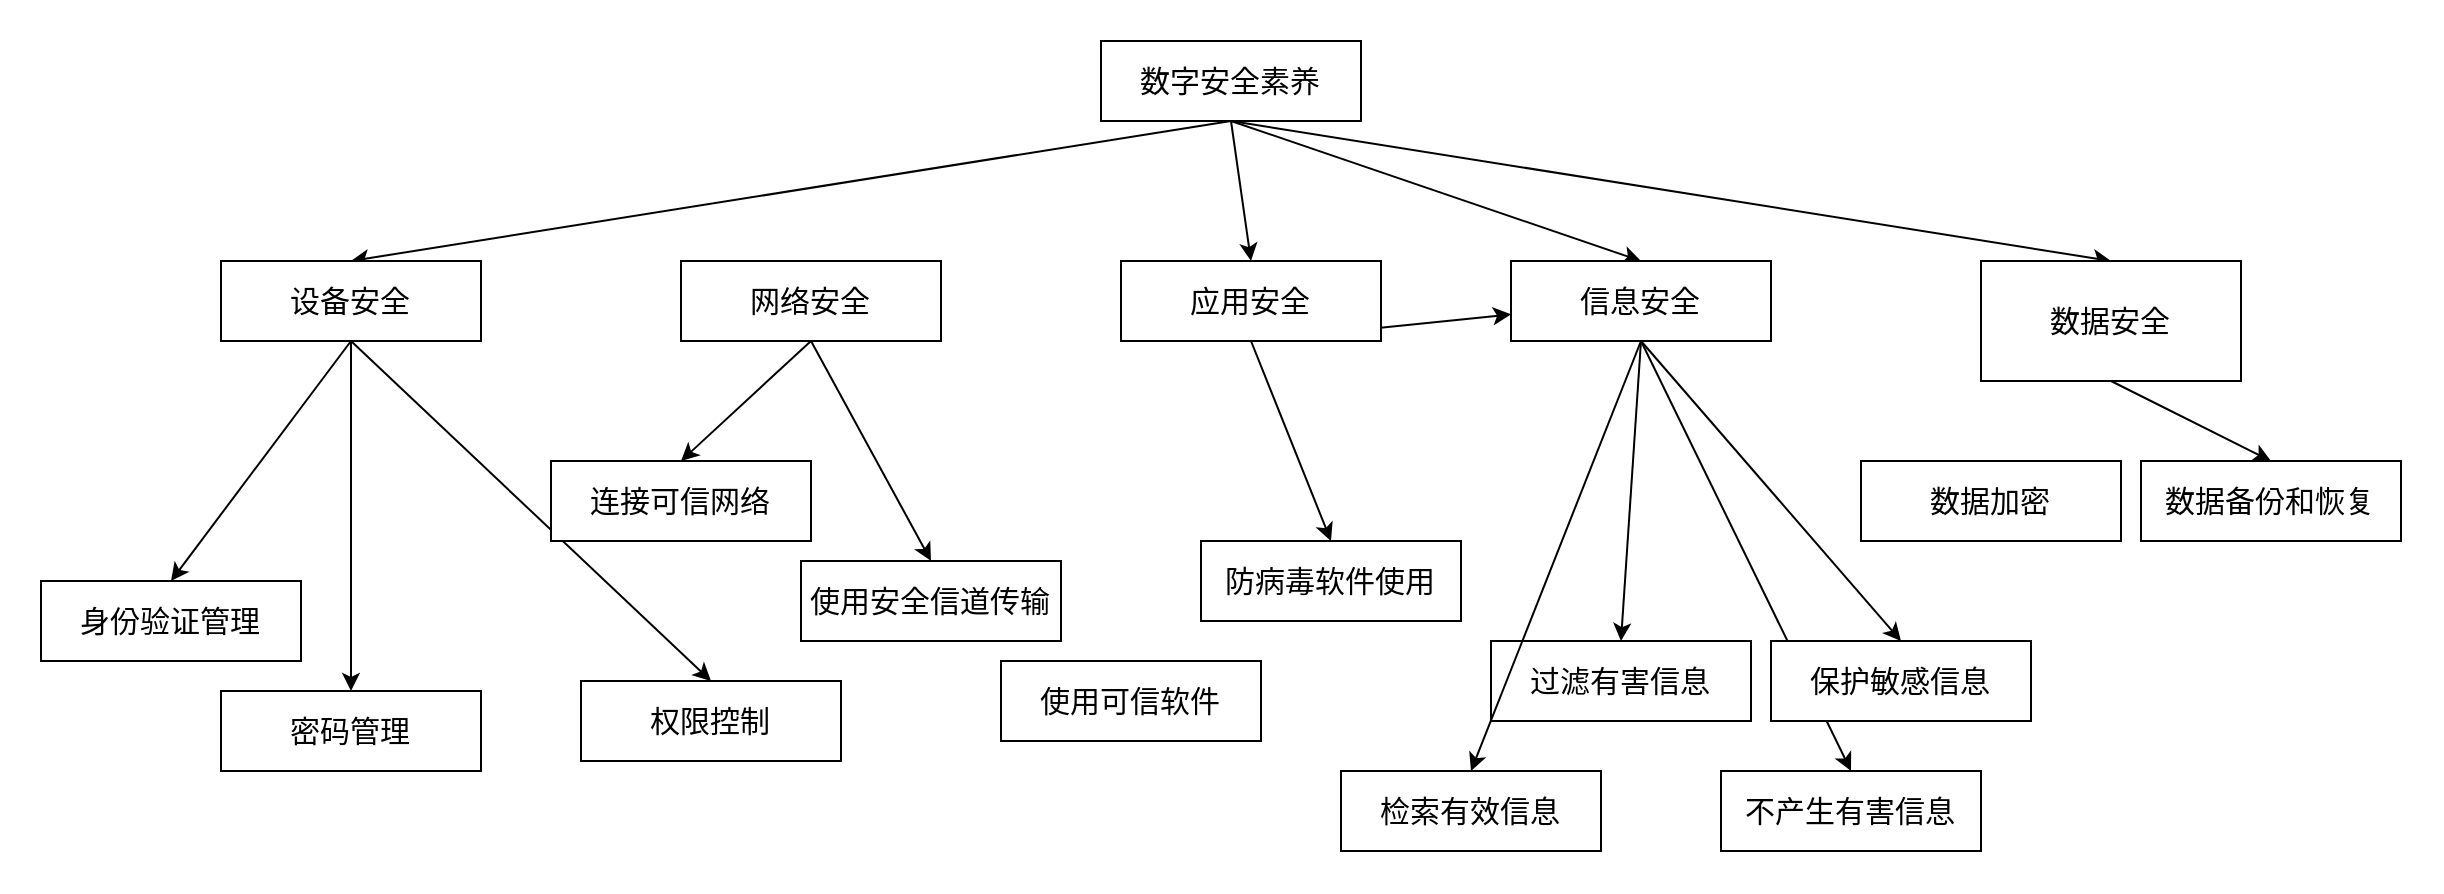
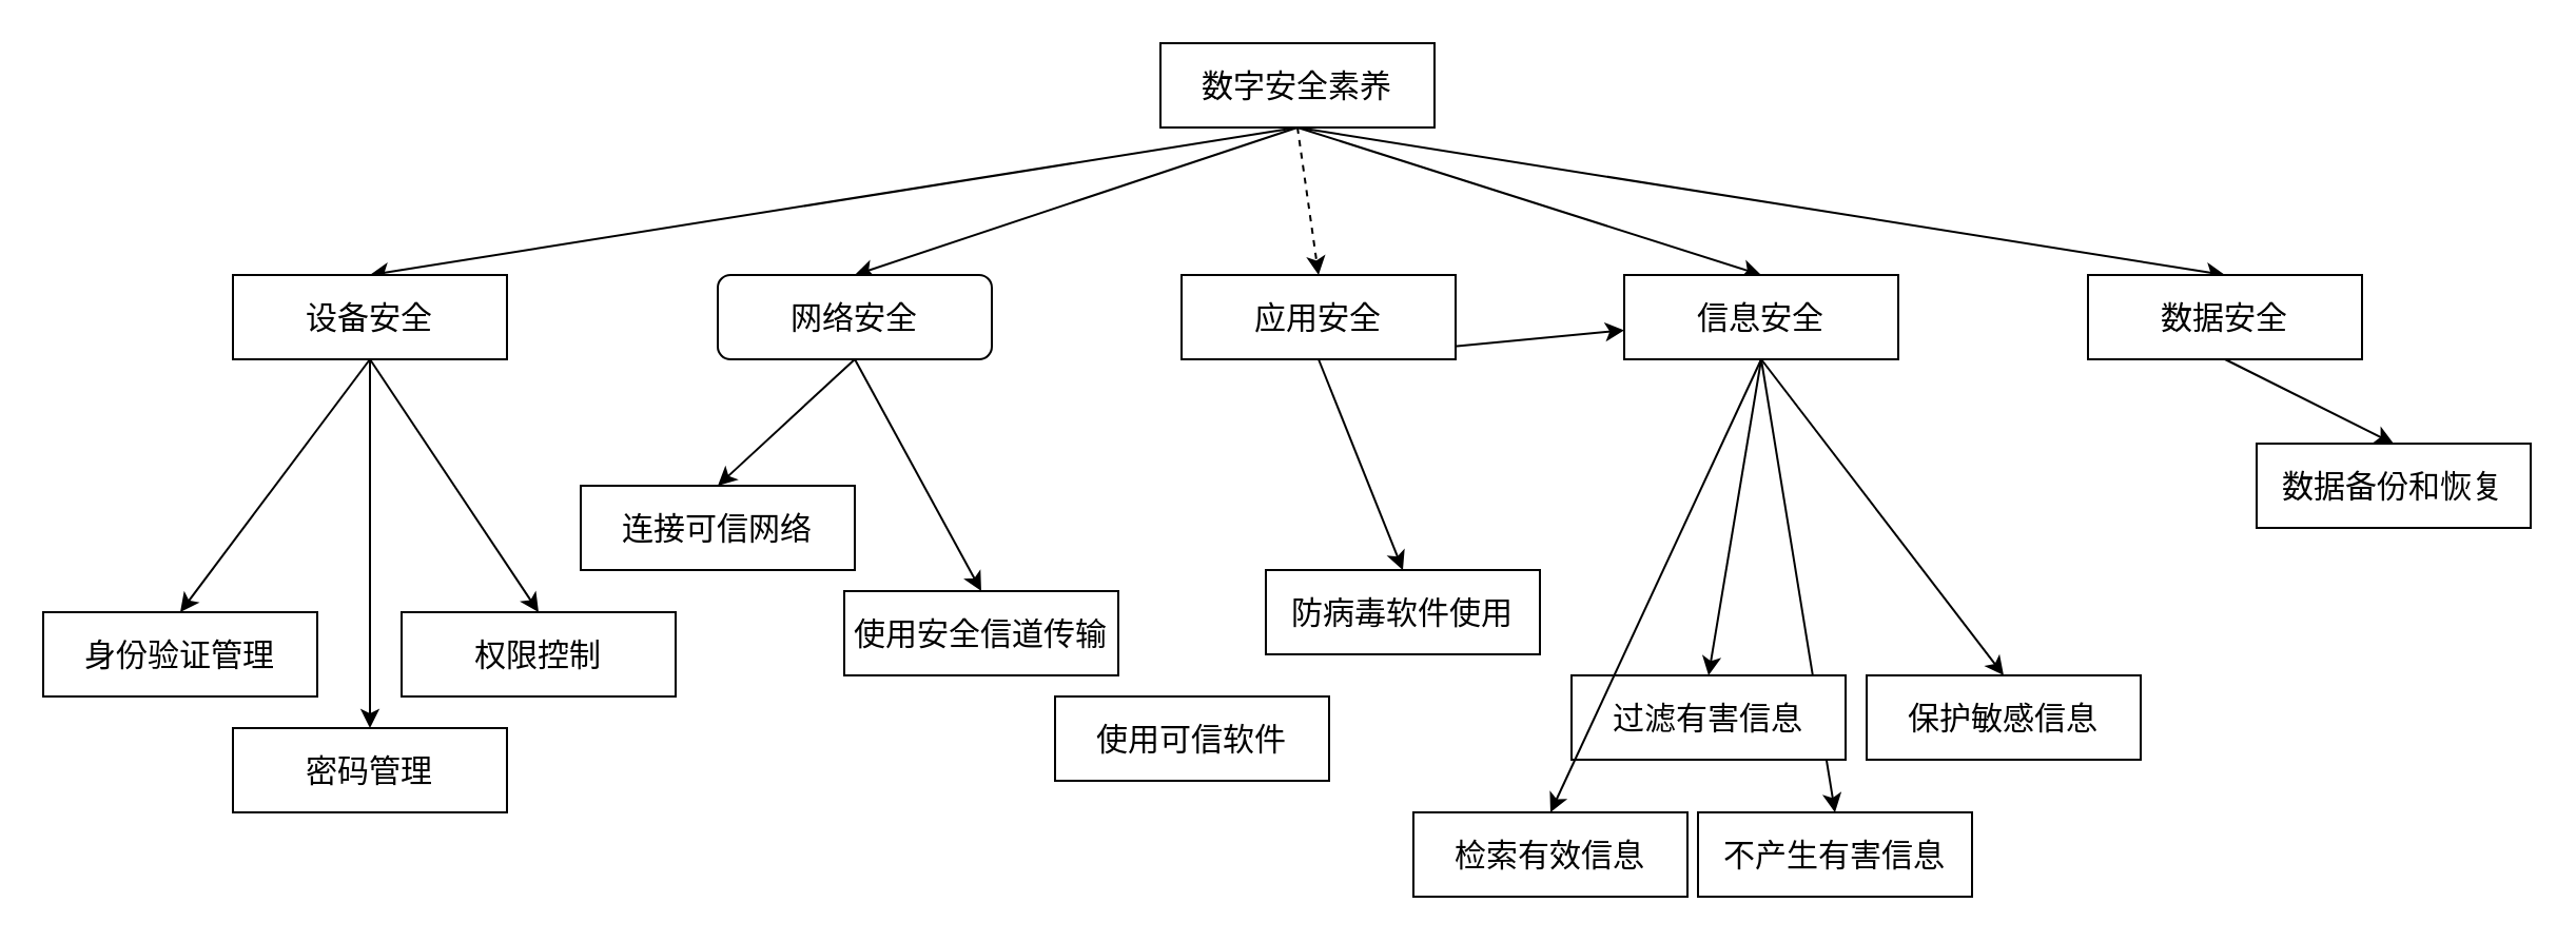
  <mxCell id="0" />
  <mxCell id="1" parent="0" />
+ <mxCell id="2" style="rounded=0;orthogonalLoop=1;jettySize=auto;html=1;entryX=0.5;entryY=0;entryDx=0;entryDy=0;exitX=0.5;exitY=1;exitDx=0;exitDy=0;" edge="1" parent="1" source="7" target="14"><mxGeometry relative="1" as="geometry" /></mxCell>
  <mxCell id="3" style="rounded=0;orthogonalLoop=1;jettySize=auto;html=1;entryX=0.5;entryY=0;entryDx=0;entryDy=0;exitX=0.5;exitY=1;exitDx=0;exitDy=0;" edge="1" parent="1" source="7" target="11"><mxGeometry relative="1" as="geometry" /></mxCell>
- <mxCell id="4" style="rounded=0;orthogonalLoop=1;jettySize=auto;html=1;entryX=0.5;entryY=0;entryDx=0;entryDy=0;exitX=0.5;exitY=1;exitDx=0;exitDy=0;" edge="1" parent="1" source="7" target="21"><mxGeometry relative="1" as="geometry" /></mxCell>
+ <mxCell id="4" style="rounded=0;orthogonalLoop=1;jettySize=auto;html=1;entryX=0.5;entryY=0;entryDx=0;entryDy=0;exitX=0.5;exitY=1;exitDx=0;exitDy=0;dashed=1;" edge="1" parent="1" source="7" target="21"><mxGeometry relative="1" as="geometry" /></mxCell>
  <mxCell id="5" style="rounded=0;orthogonalLoop=1;jettySize=auto;html=1;entryX=0.5;entryY=0;entryDx=0;entryDy=0;exitX=0.5;exitY=1;exitDx=0;exitDy=0;" edge="1" parent="1" source="7" target="18"><mxGeometry relative="1" as="geometry" /></mxCell>
  <mxCell id="6" style="rounded=0;orthogonalLoop=1;jettySize=auto;html=1;entryX=0.5;entryY=0;entryDx=0;entryDy=0;exitX=0.5;exitY=1;exitDx=0;exitDy=0;" edge="1" parent="1" source="7" target="34"><mxGeometry relative="1" as="geometry" /></mxCell>
  <mxCell id="7" value="数字安全素养" style="rounded=0;whiteSpace=wrap;html=1;fontSize=15;" vertex="1" parent="1"><mxGeometry x="550" y="20" width="130" height="40" as="geometry" /></mxCell>
  <mxCell id="8" style="rounded=0;orthogonalLoop=1;jettySize=auto;html=1;entryX=0.5;entryY=0;entryDx=0;entryDy=0;exitX=0.5;exitY=1;exitDx=0;exitDy=0;" edge="1" parent="1" source="11" target="22"><mxGeometry relative="1" as="geometry" /></mxCell>
  <mxCell id="9" style="rounded=0;orthogonalLoop=1;jettySize=auto;html=1;entryX=0.5;entryY=0;entryDx=0;entryDy=0;exitX=0.5;exitY=1;exitDx=0;exitDy=0;" edge="1" parent="1" source="11" target="27"><mxGeometry relative="1" as="geometry" /></mxCell>
  <mxCell id="10" style="rounded=0;orthogonalLoop=1;jettySize=auto;html=1;entryX=0.5;entryY=0;entryDx=0;entryDy=0;exitX=0.5;exitY=1;exitDx=0;exitDy=0;" edge="1" parent="1" source="11" target="23"><mxGeometry relative="1" as="geometry" /></mxCell>
  <mxCell id="11" value="设备安全" style="rounded=0;whiteSpace=wrap;html=1;fontSize=15;" vertex="1" parent="1"><mxGeometry x="110" y="130" width="130" height="40" as="geometry" /></mxCell>
  <mxCell id="12" style="rounded=0;orthogonalLoop=1;jettySize=auto;html=1;entryX=0.5;entryY=0;entryDx=0;entryDy=0;exitX=0.5;exitY=1;exitDx=0;exitDy=0;" edge="1" parent="1" source="14" target="30"><mxGeometry relative="1" as="geometry" /></mxCell>
  <mxCell id="13" style="rounded=0;orthogonalLoop=1;jettySize=auto;html=1;entryX=0.5;entryY=0;entryDx=0;entryDy=0;exitX=0.5;exitY=1;exitDx=0;exitDy=0;" edge="1" parent="1" source="14" target="37"><mxGeometry relative="1" as="geometry" /></mxCell>
- <mxCell id="14" value="网络安全" style="rounded=0;whiteSpace=wrap;html=1;fontSize=15;" vertex="1" parent="1"><mxGeometry x="340" y="130" width="130" height="40" as="geometry" /></mxCell>
+ <mxCell id="14" value="网络安全" style="whiteSpace=wrap;html=1;fontSize=15;rounded=1;" vertex="1" parent="1"><mxGeometry x="340" y="130" width="130" height="40" as="geometry" /></mxCell>
  <mxCell id="15" style="rounded=0;orthogonalLoop=1;jettySize=auto;html=1;entryX=0.5;entryY=0;entryDx=0;entryDy=0;exitX=0.5;exitY=1;exitDx=0;exitDy=0;" edge="1" parent="1" source="18" target="24"><mxGeometry relative="1" as="geometry"><mxPoint x="700" y="220" as="targetPoint" /></mxGeometry></mxCell>
  <mxCell id="16" style="rounded=0;orthogonalLoop=1;jettySize=auto;html=1;entryX=0.5;entryY=0;entryDx=0;entryDy=0;exitX=0.5;exitY=1;exitDx=0;exitDy=0;" edge="1" parent="1" source="18" target="26"><mxGeometry relative="1" as="geometry"><mxPoint x="835" y="220" as="targetPoint" /></mxGeometry></mxCell>
  <mxCell id="17" style="rounded=0;orthogonalLoop=1;jettySize=auto;html=1;entryX=0.5;entryY=0;entryDx=0;entryDy=0;exitX=0.5;exitY=1;exitDx=0;exitDy=0;" edge="1" parent="1" source="18" target="25"><mxGeometry relative="1" as="geometry" /></mxCell>
- <mxCell id="18" value="信息安全" style="rounded=0;whiteSpace=wrap;html=1;fontSize=15;" vertex="1" parent="1"><mxGeometry x="755" y="130" width="130" height="40" as="geometry" /></mxCell>
+ <mxCell id="18" value="信息安全" style="rounded=0;whiteSpace=wrap;html=1;fontSize=15;" vertex="1" parent="1"><mxGeometry x="770" y="130" width="130" height="40" as="geometry" /></mxCell>
  <mxCell id="19" style="orthogonalLoop=1;jettySize=auto;html=1;rounded=0;exitX=0.5;exitY=1;exitDx=0;exitDy=0;" edge="1" parent="1" source="21" target="18"><mxGeometry relative="1" as="geometry" /></mxCell>
  <mxCell id="20" style="rounded=0;orthogonalLoop=1;jettySize=auto;html=1;entryX=0.5;entryY=0;entryDx=0;entryDy=0;exitX=0.5;exitY=1;exitDx=0;exitDy=0;" edge="1" parent="1" source="21" target="29"><mxGeometry relative="1" as="geometry" /></mxCell>
  <mxCell id="21" value="应用安全" style="rounded=0;whiteSpace=wrap;html=1;fontSize=15;" vertex="1" parent="1"><mxGeometry x="560" y="130" width="130" height="40" as="geometry" /></mxCell>
  <mxCell id="22" value="密码管理" style="rounded=0;whiteSpace=wrap;html=1;fontSize=15;" vertex="1" parent="1"><mxGeometry x="110" y="345" width="130" height="40" as="geometry" /></mxCell>
  <mxCell id="23" value="身份验证管理" style="rounded=0;whiteSpace=wrap;html=1;fontSize=15;" vertex="1" parent="1"><mxGeometry x="20" y="290" width="130" height="40" as="geometry" /></mxCell>
  <mxCell id="24" value="过滤有害信息" style="rounded=0;whiteSpace=wrap;html=1;fontSize=15;" vertex="1" parent="1"><mxGeometry x="745" y="320" width="130" height="40" as="geometry" /></mxCell>
  <mxCell id="25" value="保护敏感信息" style="rounded=0;whiteSpace=wrap;html=1;fontSize=15;" vertex="1" parent="1"><mxGeometry x="885" y="320" width="130" height="40" as="geometry" /></mxCell>
- <mxCell id="26" value="不产生有害信息" style="rounded=0;whiteSpace=wrap;html=1;fontSize=15;" vertex="1" parent="1"><mxGeometry x="860" y="385" width="130" height="40" as="geometry" /></mxCell>
- <mxCell id="27" value="权限控制" style="rounded=0;whiteSpace=wrap;html=1;fontSize=15;" vertex="1" parent="1"><mxGeometry x="290" y="340" width="130" height="40" as="geometry" /></mxCell>
+ <mxCell id="26" value="不产生有害信息" style="rounded=0;whiteSpace=wrap;html=1;fontSize=15;" vertex="1" parent="1"><mxGeometry x="805" y="385" width="130" height="40" as="geometry" /></mxCell>
+ <mxCell id="27" value="权限控制" style="rounded=0;whiteSpace=wrap;html=1;fontSize=15;" vertex="1" parent="1"><mxGeometry x="190" y="290" width="130" height="40" as="geometry" /></mxCell>
  <mxCell id="28" value="使用可信软件" style="rounded=0;whiteSpace=wrap;html=1;fontSize=15;" vertex="1" parent="1"><mxGeometry x="500" y="330" width="130" height="40" as="geometry" /></mxCell>
  <mxCell id="29" value="防病毒软件使用" style="rounded=0;whiteSpace=wrap;html=1;fontSize=15;" vertex="1" parent="1"><mxGeometry x="600" y="270" width="130" height="40" as="geometry" /></mxCell>
  <mxCell id="30" value="连接可信网络" style="rounded=0;whiteSpace=wrap;html=1;fontSize=15;" vertex="1" parent="1"><mxGeometry x="275" y="230" width="130" height="40" as="geometry" /></mxCell>
  <mxCell id="31" style="rounded=0;orthogonalLoop=1;jettySize=auto;html=1;entryX=0.5;entryY=0;entryDx=0;entryDy=0;exitX=0.5;exitY=1;exitDx=0;exitDy=0;" edge="1" parent="1" source="18" target="32"><mxGeometry relative="1" as="geometry"><mxPoint x="700" y="260" as="sourcePoint" /></mxGeometry></mxCell>
  <mxCell id="32" value="检索有效信息" style="rounded=0;whiteSpace=wrap;html=1;fontSize=15;" vertex="1" parent="1"><mxGeometry x="670" y="385" width="130" height="40" as="geometry" /></mxCell>
  <mxCell id="33" style="rounded=0;orthogonalLoop=1;jettySize=auto;html=1;entryX=0.5;entryY=0;entryDx=0;entryDy=0;exitX=0.5;exitY=1;exitDx=0;exitDy=0;" edge="1" parent="1" source="34" target="36"><mxGeometry relative="1" as="geometry" /></mxCell>
- <mxCell id="34" value="数据安全" style="rounded=0;whiteSpace=wrap;html=1;fontSize=15;" vertex="1" parent="1"><mxGeometry x="990" y="130" width="130" height="60" as="geometry" /></mxCell>
- <mxCell id="35" value="数据加密" style="rounded=0;whiteSpace=wrap;html=1;fontSize=15;" vertex="1" parent="1"><mxGeometry x="930" y="230" width="130" height="40" as="geometry" /></mxCell>
- <mxCell id="36" value="数据备份和恢复" style="rounded=0;whiteSpace=wrap;html=1;fontSize=15;" vertex="1" parent="1"><mxGeometry x="1070" y="230" width="130" height="40" as="geometry" /></mxCell>
+ <mxCell id="34" value="数据安全" style="rounded=0;whiteSpace=wrap;html=1;fontSize=15;" vertex="1" parent="1"><mxGeometry x="990" y="130" width="130" height="40" as="geometry" /></mxCell>
+ <mxCell id="36" value="数据备份和恢复" style="rounded=0;whiteSpace=wrap;html=1;fontSize=15;" vertex="1" parent="1"><mxGeometry x="1070" y="210" width="130" height="40" as="geometry" /></mxCell>
  <mxCell id="37" value="使用安全信道传输" style="rounded=0;whiteSpace=wrap;html=1;fontSize=15;" vertex="1" parent="1"><mxGeometry x="400" y="280" width="130" height="40" as="geometry" /></mxCell>
